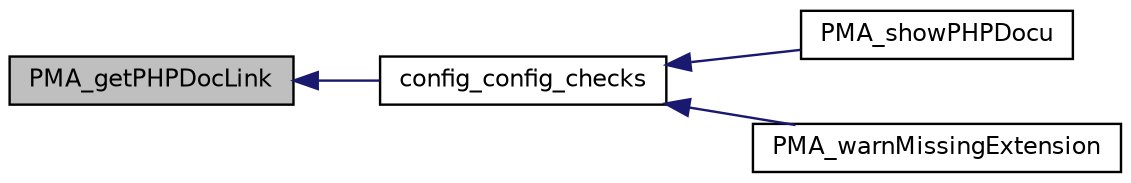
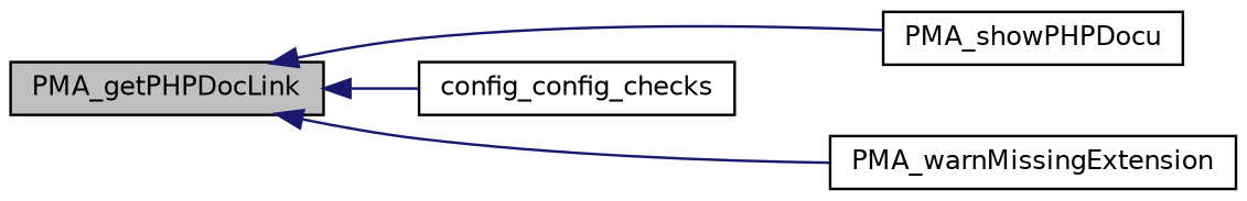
  digraph {
    rankdir=LR
    node [color=black fillcolor=white fontname=Helvetica fontsize=10 shape=record style=filled]
    edge [color=midnightblue dir=back fontname=Helvetica fontsize=10 labelfontname=Helvetica labelfontsize=10 style=solid]
    n1 [fillcolor=grey75 fontcolor=black height=0.2 label=PMA_getPHPDocLink width=0.4]
    n2 [height=0.2 label=PMA_showPHPDocu width=0.4]
    n3 [height=0.2 label=PMA_warnMissingExtension width=0.4]
    n4 [height=0.2 label=config_config_checks width=0.4]
-   n4 -> n2
-   n4 -> n3
+   n1 -> n2
+   n1 -> n3
    n1 -> n4
  }
